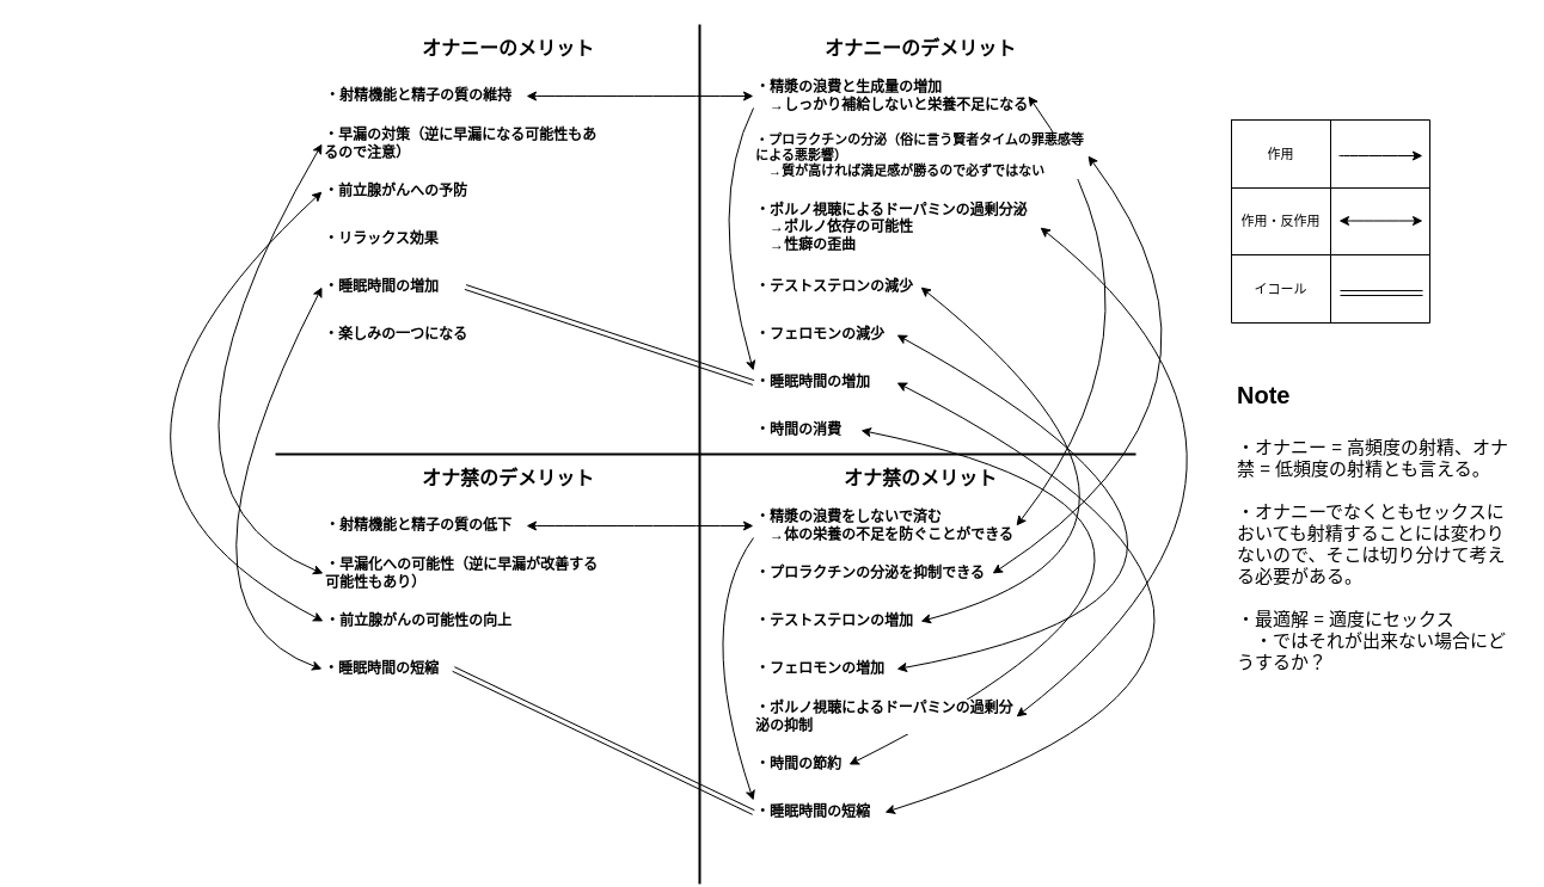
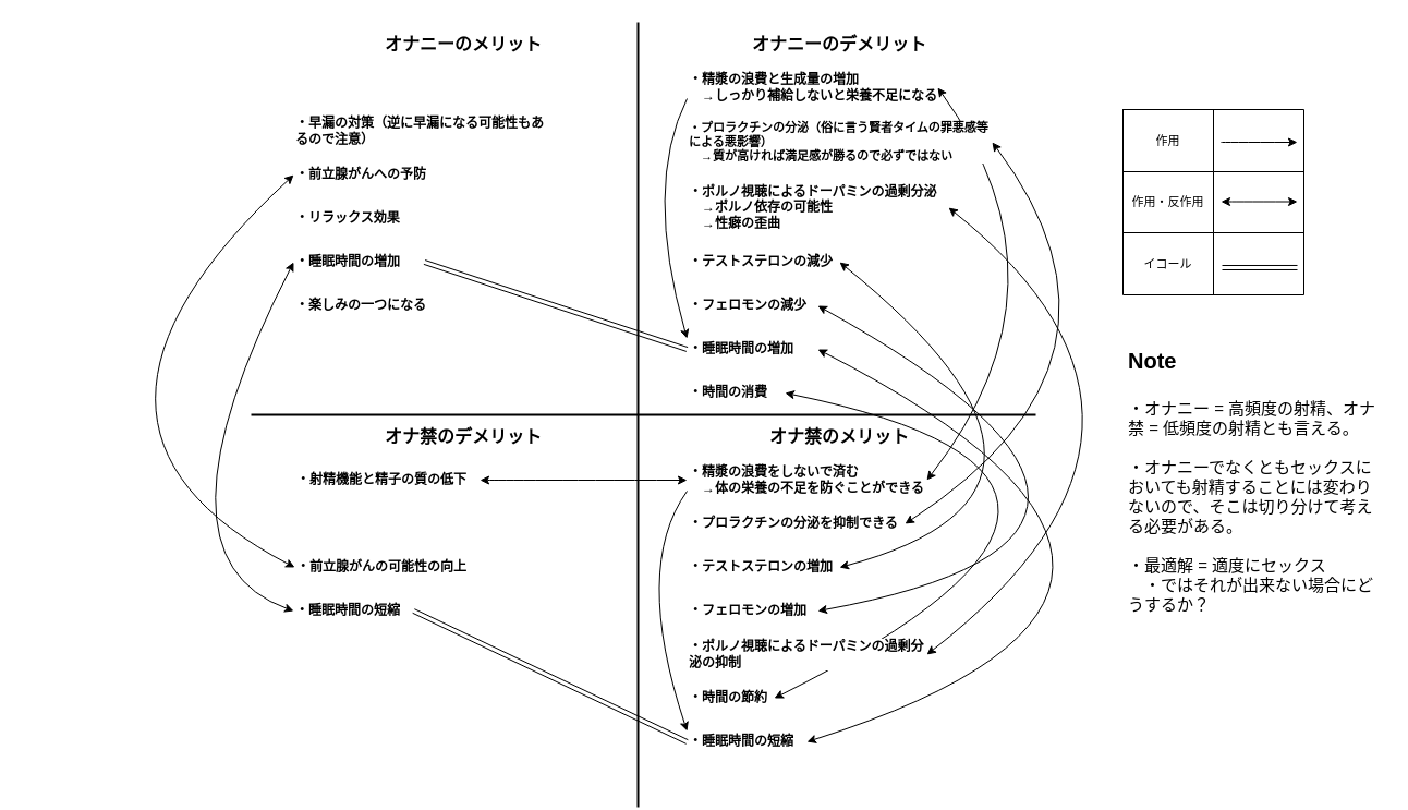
  <mxCell id="0" />
  <mxCell id="1" parent="0" />
  <mxCell id="2" value="" style="endArrow=classic;html=1;labelBackgroundColor=none;fontSize=11;fontColor=#000000;curved=1;startArrow=classic;startFill=1;exitX=1;exitY=0.5;exitDx=0;exitDy=0;entryX=1;entryY=0.5;entryDx=0;entryDy=0;" edge="1" parent="1" source="20" target="30"><mxGeometry width="50" height="50" relative="1" as="geometry"><mxPoint x="1080" y="410" as="sourcePoint" /><mxPoint x="1130" y="360" as="targetPoint" /><Array as="points"><mxPoint x="1110" y="440" /></Array></mxGeometry></mxCell>
  <mxCell id="3" value="" style="line;strokeWidth=2;html=1;labelBackgroundColor=none;fontSize=11;fontColor=#000000;" vertex="1" parent="1"><mxGeometry x="230" y="375" width="720" height="10" as="geometry" /></mxCell>
  <mxCell id="4" value="" style="line;strokeWidth=2;html=1;labelBackgroundColor=default;fontSize=11;fontColor=#000000;rotation=90;" vertex="1" parent="1"><mxGeometry x="225" y="375" width="720" height="10" as="geometry" /></mxCell>
- <mxCell id="5" value="・射精機能と精子の質の維持" style="text;strokeColor=none;align=left;fillColor=none;html=1;verticalAlign=middle;whiteSpace=wrap;rounded=0;fontStyle=1;labelBackgroundColor=default;" vertex="1" parent="1"><mxGeometry x="270" y="60" width="170" height="40" as="geometry" /></mxCell>
  <mxCell id="6" value="・精漿の浪費と生成量の増加&lt;br&gt;　→しっかり補給しないと栄養不足になる" style="text;strokeColor=none;align=left;fillColor=none;html=1;verticalAlign=middle;whiteSpace=wrap;rounded=0;fontStyle=1;labelBackgroundColor=default;" vertex="1" parent="1"><mxGeometry x="630" y="60" width="230" height="40" as="geometry" /></mxCell>
- <mxCell id="7" value="" style="curved=1;endArrow=classic;html=1;exitX=1;exitY=0.5;exitDx=0;exitDy=0;entryX=0;entryY=0.5;entryDx=0;entryDy=0;startArrow=classic;startFill=1;labelBackgroundColor=default;" edge="1" parent="1" source="5" target="6"><mxGeometry width="50" height="50" relative="1" as="geometry"><mxPoint x="420" y="295" as="sourcePoint" /><mxPoint x="490.711" y="245" as="targetPoint" /></mxGeometry></mxCell>
  <mxCell id="8" value="・早漏の対策（逆に早漏になる可能性もあるので注意）" style="text;strokeColor=none;align=left;fillColor=none;html=1;verticalAlign=middle;whiteSpace=wrap;rounded=0;fontStyle=1;labelBackgroundColor=default;" vertex="1" parent="1"><mxGeometry x="269" y="100" width="240" height="40" as="geometry" /></mxCell>
  <mxCell id="9" value="・前立腺がんへの予防" style="text;strokeColor=none;align=left;fillColor=none;html=1;verticalAlign=middle;whiteSpace=wrap;rounded=0;fontStyle=1;labelBackgroundColor=default;" vertex="1" parent="1"><mxGeometry x="269" y="140" width="140" height="40" as="geometry" /></mxCell>
  <mxCell id="10" value="・リラックス効果&lt;span style=&quot;color: rgba(0, 0, 0, 0); font-family: monospace; font-size: 0px;&quot;&gt;%3CmxGraphModel%3E%3Croot%3E%3CmxCell%20id%3D%220%22%2F%3E%3CmxCell%20id%3D%221%22%20parent%3D%220%22%2F%3E%3CmxCell%20id%3D%222%22%20value%3D%22%E5%89%8D%E7%AB%8B%E8%85%BA%E3%81%8C%E3%82%93%E3%81%B8%E3%81%AE%E4%BA%88%E9%98%B2%22%20style%3D%22text%3BstrokeColor%3Dnone%3Balign%3Dleft%3BfillColor%3Dnone%3Bhtml%3D1%3BverticalAlign%3Dmiddle%3BwhiteSpace%3Dwrap%3Brounded%3D0%3B%22%20vertex%3D%221%22%20parent%3D%221%22%3E%3CmxGeometry%20x%3D%2280%22%20y%3D%22240%22%20width%3D%22120%22%20height%3D%2240%22%20as%3D%22geometry%22%2F%3E%3C%2FmxCell%3E%3C%2Froot%3E%3C%2FmxGraphModel%3E&lt;/span&gt;" style="text;strokeColor=none;align=left;fillColor=none;html=1;verticalAlign=middle;whiteSpace=wrap;rounded=0;fontStyle=1;labelBackgroundColor=default;" vertex="1" parent="1"><mxGeometry x="269" y="180" width="120" height="40" as="geometry" /></mxCell>
  <mxCell id="11" value="・楽しみの一つになる" style="text;strokeColor=none;align=left;fillColor=none;html=1;verticalAlign=middle;whiteSpace=wrap;rounded=0;fontStyle=1;labelBackgroundColor=default;" vertex="1" parent="1"><mxGeometry x="269" y="260" width="140" height="40" as="geometry" /></mxCell>
  <mxCell id="12" value="・睡眠時間の増加" style="text;strokeColor=none;align=left;fillColor=none;html=1;verticalAlign=middle;whiteSpace=wrap;rounded=0;fontStyle=1;labelBackgroundColor=default;" vertex="1" parent="1"><mxGeometry x="269" y="220" width="120" height="40" as="geometry" /></mxCell>
  <mxCell id="13" value="・精漿の浪費をしないで済む&lt;br&gt;　→体の栄養の不足を防ぐことができる" style="text;strokeColor=none;align=left;fillColor=none;html=1;verticalAlign=middle;whiteSpace=wrap;rounded=0;fontStyle=1;labelBackgroundColor=default;" vertex="1" parent="1"><mxGeometry x="630" y="420" width="220" height="40" as="geometry" /></mxCell>
  <mxCell id="14" value="" style="curved=1;endArrow=classic;html=1;exitX=1;exitY=0.5;exitDx=0;exitDy=0;entryX=1;entryY=0.5;entryDx=0;entryDy=0;fontColor=#000000;fontStyle=0;startArrow=classic;startFill=1;" edge="1" parent="1" source="6" target="13"><mxGeometry width="50" height="50" relative="1" as="geometry"><mxPoint x="850" y="79.5" as="sourcePoint" /><mxPoint x="1100" y="79.5" as="targetPoint" /><Array as="points"><mxPoint x="990" y="260" /></Array></mxGeometry></mxCell>
  <mxCell id="15" value="・プロラクチンの分泌（俗に言う賢者タイムの罪悪感等による悪影響）&lt;br style=&quot;font-size: 11px;&quot;&gt;　→質が高ければ満足感が勝るので必ずではない" style="text;strokeColor=none;align=left;fillColor=none;html=1;verticalAlign=middle;whiteSpace=wrap;rounded=0;fontStyle=1;labelBackgroundColor=default;fontSize=11;" vertex="1" parent="1"><mxGeometry x="630" y="100" width="280" height="60" as="geometry" /></mxCell>
  <mxCell id="16" value="・プロラクチンの分泌を抑制できる" style="text;strokeColor=none;align=left;fillColor=none;html=1;verticalAlign=middle;whiteSpace=wrap;rounded=0;fontStyle=1;labelBackgroundColor=default;" vertex="1" parent="1"><mxGeometry x="630" y="460" width="200" height="40" as="geometry" /></mxCell>
  <mxCell id="17" value="" style="endArrow=classic;html=1;fontColor=#000000;exitX=1;exitY=0.5;exitDx=0;exitDy=0;curved=1;entryX=1;entryY=0.5;entryDx=0;entryDy=0;startArrow=classic;startFill=1;" edge="1" parent="1" source="15" target="16"><mxGeometry width="50" height="50" relative="1" as="geometry"><mxPoint x="930" y="180" as="sourcePoint" /><mxPoint x="980" y="130" as="targetPoint" /><Array as="points"><mxPoint x="1060" y="330" /></Array></mxGeometry></mxCell>
  <mxCell id="18" value="・ポルノ視聴によるドーパミンの過剰分泌&lt;br&gt;　→ポルノ依存の可能性&lt;br&gt;　→性癖の歪曲" style="text;strokeColor=none;align=left;fillColor=none;html=1;verticalAlign=middle;whiteSpace=wrap;rounded=0;fontStyle=1;labelBackgroundColor=default;" vertex="1" parent="1"><mxGeometry x="630" y="160" width="240" height="60" as="geometry" /></mxCell>
  <mxCell id="19" value="・テストステロンの減少" style="text;strokeColor=none;align=left;fillColor=none;html=1;verticalAlign=middle;whiteSpace=wrap;rounded=0;fontStyle=1;labelBackgroundColor=default;" vertex="1" parent="1"><mxGeometry x="630" y="220" width="140" height="40" as="geometry" /></mxCell>
  <mxCell id="20" value="・時間の消費" style="text;strokeColor=none;align=left;fillColor=none;html=1;verticalAlign=middle;whiteSpace=wrap;rounded=0;fontStyle=1;labelBackgroundColor=default;" vertex="1" parent="1"><mxGeometry x="630" y="340" width="90" height="40" as="geometry" /></mxCell>
  <mxCell id="21" value="・睡眠時間の増加" style="text;strokeColor=none;align=left;fillColor=none;html=1;verticalAlign=middle;whiteSpace=wrap;rounded=0;fontStyle=1;labelBackgroundColor=default;" vertex="1" parent="1"><mxGeometry x="630" y="300" width="120" height="40" as="geometry" /></mxCell>
  <mxCell id="22" value="" style="curved=1;endArrow=classic;html=1;exitX=1;exitY=0.5;exitDx=0;exitDy=0;entryX=0;entryY=0.5;entryDx=0;entryDy=0;startArrow=classic;startFill=1;shape=link;labelBackgroundColor=default;" edge="1" parent="1" source="12" target="21"><mxGeometry width="50" height="50" relative="1" as="geometry"><mxPoint x="420" y="310" as="sourcePoint" /><mxPoint x="670" y="310" as="targetPoint" /></mxGeometry></mxCell>
  <mxCell id="23" value="・テストステロンの増加" style="text;strokeColor=none;align=left;fillColor=none;html=1;verticalAlign=middle;whiteSpace=wrap;rounded=0;fontStyle=1;labelBackgroundColor=default;" vertex="1" parent="1"><mxGeometry x="630" y="500" width="140" height="40" as="geometry" /></mxCell>
  <mxCell id="24" value="" style="endArrow=classic;html=1;fontColor=#000000;curved=1;exitX=1;exitY=0.5;exitDx=0;exitDy=0;entryX=1;entryY=0.5;entryDx=0;entryDy=0;startArrow=classic;startFill=1;" edge="1" parent="1" source="19" target="23"><mxGeometry width="50" height="50" relative="1" as="geometry"><mxPoint x="850" y="230" as="sourcePoint" /><mxPoint x="900" y="180" as="targetPoint" /><Array as="points"><mxPoint x="1030" y="450" /></Array></mxGeometry></mxCell>
  <mxCell id="25" value="・睡眠時間の短縮" style="text;strokeColor=none;align=left;fillColor=none;html=1;verticalAlign=middle;whiteSpace=wrap;rounded=0;fontStyle=1;labelBackgroundColor=default;" vertex="1" parent="1"><mxGeometry x="630" y="660" width="110" height="40" as="geometry" /></mxCell>
  <mxCell id="26" value="・フェロモンの増加" style="text;strokeColor=none;align=left;fillColor=none;html=1;verticalAlign=middle;whiteSpace=wrap;rounded=0;fontStyle=1;labelBackgroundColor=default;" vertex="1" parent="1"><mxGeometry x="630" y="540" width="120" height="40" as="geometry" /></mxCell>
  <mxCell id="27" value="・ポルノ視聴によるドーパミンの過剰分泌の抑制" style="text;strokeColor=none;align=left;fillColor=none;html=1;verticalAlign=middle;whiteSpace=wrap;rounded=0;fontStyle=1;labelBackgroundColor=default;" vertex="1" parent="1"><mxGeometry x="630" y="580" width="220" height="40" as="geometry" /></mxCell>
  <mxCell id="28" value="" style="endArrow=classic;html=1;fontSize=11;fontColor=#000000;curved=1;exitX=1;exitY=0.5;exitDx=0;exitDy=0;entryX=1;entryY=0.5;entryDx=0;entryDy=0;startArrow=classic;startFill=1;" edge="1" parent="1" source="27" target="18"><mxGeometry width="50" height="50" relative="1" as="geometry"><mxPoint x="890" y="610" as="sourcePoint" /><mxPoint x="940" y="560" as="targetPoint" /><Array as="points"><mxPoint x="1120" y="390" /></Array></mxGeometry></mxCell>
  <mxCell id="29" value="" style="endArrow=classic;html=1;fontSize=11;fontColor=#000000;curved=1;exitX=0;exitY=0.75;exitDx=0;exitDy=0;entryX=0;entryY=0.25;entryDx=0;entryDy=0;labelBackgroundColor=default;" edge="1" parent="1" source="13" target="25"><mxGeometry width="50" height="50" relative="1" as="geometry"><mxPoint x="540" y="510" as="sourcePoint" /><mxPoint x="590" y="460" as="targetPoint" /><Array as="points"><mxPoint x="580" y="520" /></Array></mxGeometry></mxCell>
  <mxCell id="30" value="・時間の節約" style="text;strokeColor=none;align=left;fillColor=none;html=1;verticalAlign=middle;whiteSpace=wrap;rounded=0;fontStyle=1;labelBackgroundColor=default;" vertex="1" parent="1"><mxGeometry x="630" y="620" width="80" height="40" as="geometry" /></mxCell>
  <mxCell id="31" value="・射精機能と精子の質の低下" style="text;strokeColor=none;align=left;fillColor=none;html=1;verticalAlign=middle;whiteSpace=wrap;rounded=0;fontStyle=1;labelBackgroundColor=default;" vertex="1" parent="1"><mxGeometry x="270" y="420" width="170" height="40" as="geometry" /></mxCell>
- <mxCell id="32" value="・早漏化への可能性（逆に早漏が改善する可能性もあり）" style="text;strokeColor=none;align=left;fillColor=none;html=1;verticalAlign=middle;whiteSpace=wrap;rounded=0;fontStyle=1;labelBackgroundColor=default;" vertex="1" parent="1"><mxGeometry x="270" y="460" width="240" height="40" as="geometry" /></mxCell>
- <mxCell id="33" value="" style="endArrow=classic;html=1;fontSize=11;fontColor=#000000;curved=1;exitX=0;exitY=0.5;exitDx=0;exitDy=0;entryX=0;entryY=0.5;entryDx=0;entryDy=0;startArrow=classic;startFill=1;" edge="1" parent="1" source="8" target="32"><mxGeometry width="50" height="50" relative="1" as="geometry"><mxPoint x="40" y="400" as="sourcePoint" /><mxPoint x="90" y="350" as="targetPoint" /><Array as="points"><mxPoint x="100" y="410" /></Array></mxGeometry></mxCell>
  <mxCell id="34" value="・睡眠時間の短縮" style="text;strokeColor=none;align=left;fillColor=none;html=1;verticalAlign=middle;whiteSpace=wrap;rounded=0;fontStyle=1;labelBackgroundColor=default;" vertex="1" parent="1"><mxGeometry x="269" y="540" width="110" height="40" as="geometry" /></mxCell>
  <mxCell id="35" value="" style="curved=1;endArrow=classic;html=1;exitX=1;exitY=0.5;exitDx=0;exitDy=0;startArrow=classic;startFill=1;shape=link;entryX=0;entryY=0.5;entryDx=0;entryDy=0;labelBackgroundColor=default;" edge="1" parent="1" source="34" target="25"><mxGeometry width="50" height="50" relative="1" as="geometry"><mxPoint x="430" y="660" as="sourcePoint" /><mxPoint x="530" y="640" as="targetPoint" /></mxGeometry></mxCell>
  <mxCell id="36" value="・フェロモンの減少" style="text;strokeColor=none;align=left;fillColor=none;html=1;verticalAlign=middle;whiteSpace=wrap;rounded=0;fontStyle=1;labelBackgroundColor=default;" vertex="1" parent="1"><mxGeometry x="630" y="260" width="120" height="40" as="geometry" /></mxCell>
  <mxCell id="37" value="" style="endArrow=classic;html=1;fontSize=11;fontColor=#000000;curved=1;exitX=1;exitY=0.5;exitDx=0;exitDy=0;entryX=1;entryY=0.5;entryDx=0;entryDy=0;startArrow=classic;startFill=1;" edge="1" parent="1" source="36" target="26"><mxGeometry width="50" height="50" relative="1" as="geometry"><mxPoint x="840" y="280" as="sourcePoint" /><mxPoint x="1160" y="310" as="targetPoint" /><Array as="points"><mxPoint x="1130" y="490" /></Array></mxGeometry></mxCell>
  <mxCell id="38" value="" style="endArrow=classic;html=1;fontSize=11;fontColor=#000000;curved=1;exitX=1;exitY=0.5;exitDx=0;exitDy=0;entryX=0;entryY=0.5;entryDx=0;entryDy=0;startArrow=classic;startFill=1;labelBackgroundColor=default;" edge="1" parent="1" source="31" target="13"><mxGeometry width="50" height="50" relative="1" as="geometry"><mxPoint x="500" y="430" as="sourcePoint" /><mxPoint x="550" y="380" as="targetPoint" /></mxGeometry></mxCell>
  <mxCell id="39" value="・前立腺がんの可能性の向上" style="text;strokeColor=none;align=left;fillColor=none;html=1;verticalAlign=middle;whiteSpace=wrap;rounded=0;fontStyle=1;labelBackgroundColor=default;" vertex="1" parent="1"><mxGeometry x="270" y="500" width="170" height="40" as="geometry" /></mxCell>
  <mxCell id="40" value="" style="endArrow=classic;html=1;fontSize=11;fontColor=#000000;curved=1;exitX=0;exitY=0.5;exitDx=0;exitDy=0;entryX=0;entryY=0.5;entryDx=0;entryDy=0;startArrow=classic;startFill=1;" edge="1" parent="1" source="39" target="9"><mxGeometry width="50" height="50" relative="1" as="geometry"><mxPoint x="180" y="580" as="sourcePoint" /><mxPoint x="230" y="530" as="targetPoint" /><Array as="points"><mxPoint x="20" y="390" /></Array></mxGeometry></mxCell>
  <mxCell id="41" value="" style="endArrow=classic;html=1;fontSize=11;fontColor=#000000;curved=1;exitX=1;exitY=0.5;exitDx=0;exitDy=0;entryX=1;entryY=0.5;entryDx=0;entryDy=0;startArrow=classic;startFill=1;" edge="1" parent="1" source="25" target="21"><mxGeometry width="50" height="50" relative="1" as="geometry"><mxPoint x="980" y="650" as="sourcePoint" /><mxPoint x="1030" y="600" as="targetPoint" /><Array as="points"><mxPoint x="1180" y="540" /></Array></mxGeometry></mxCell>
  <mxCell id="42" value="" style="endArrow=classic;html=1;fontSize=11;fontColor=#000000;curved=1;exitX=0;exitY=0.5;exitDx=0;exitDy=0;entryX=0;entryY=0.5;entryDx=0;entryDy=0;startArrow=classic;startFill=1;" edge="1" parent="1" source="34" target="12"><mxGeometry width="50" height="50" relative="1" as="geometry"><mxPoint x="140" y="660" as="sourcePoint" /><mxPoint x="190" y="610" as="targetPoint" /><Array as="points"><mxPoint x="130" y="510" /></Array></mxGeometry></mxCell>
  <mxCell id="43" value="v" style="group;labelBackgroundColor=none;" vertex="1" connectable="0" parent="1"><mxGeometry x="1030" y="100" width="166" height="170" as="geometry" /></mxCell>
  <mxCell id="44" value="" style="group" vertex="1" connectable="0" parent="43"><mxGeometry width="166" height="170" as="geometry" /></mxCell>
  <mxCell id="45" value="" style="shape=table;html=1;whiteSpace=wrap;startSize=0;container=1;collapsible=0;childLayout=tableLayout;labelBackgroundColor=none;fontSize=11;fontColor=#000000;" vertex="1" parent="44"><mxGeometry width="166" height="170" as="geometry" /></mxCell>
  <mxCell id="46" value="" style="shape=tableRow;horizontal=0;startSize=0;swimlaneHead=0;swimlaneBody=0;top=0;left=0;bottom=0;right=0;collapsible=0;dropTarget=0;fillColor=none;points=[[0,0.5],[1,0.5]];portConstraint=eastwest;labelBackgroundColor=none;fontSize=11;fontColor=#000000;" vertex="1" parent="45"><mxGeometry width="166" height="57" as="geometry" /></mxCell>
  <mxCell id="47" value="&lt;span style=&quot;&quot;&gt;作用&lt;/span&gt;" style="shape=partialRectangle;html=1;whiteSpace=wrap;connectable=0;fillColor=none;top=0;left=0;bottom=0;right=0;overflow=hidden;labelBackgroundColor=none;fontSize=11;fontColor=#000000;" vertex="1" parent="46"><mxGeometry width="83" height="57" as="geometry"><mxRectangle width="83" height="57" as="alternateBounds" /></mxGeometry></mxCell>
  <mxCell id="48" value="" style="shape=partialRectangle;html=1;whiteSpace=wrap;connectable=0;fillColor=none;top=0;left=0;bottom=0;right=0;overflow=hidden;labelBackgroundColor=none;fontSize=11;fontColor=#000000;" vertex="1" parent="46"><mxGeometry x="83" width="83" height="57" as="geometry"><mxRectangle width="83" height="57" as="alternateBounds" /></mxGeometry></mxCell>
  <mxCell id="49" value="" style="shape=tableRow;horizontal=0;startSize=0;swimlaneHead=0;swimlaneBody=0;top=0;left=0;bottom=0;right=0;collapsible=0;dropTarget=0;fillColor=none;points=[[0,0.5],[1,0.5]];portConstraint=eastwest;labelBackgroundColor=none;fontSize=11;fontColor=#000000;" vertex="1" parent="45"><mxGeometry y="57" width="166" height="56" as="geometry" /></mxCell>
  <mxCell id="50" value="作用・反作用" style="shape=partialRectangle;html=1;whiteSpace=wrap;connectable=0;fillColor=none;top=0;left=0;bottom=0;right=0;overflow=hidden;labelBackgroundColor=none;fontSize=11;fontColor=#000000;" vertex="1" parent="49"><mxGeometry width="83" height="56" as="geometry"><mxRectangle width="83" height="56" as="alternateBounds" /></mxGeometry></mxCell>
  <mxCell id="51" value="" style="shape=partialRectangle;html=1;whiteSpace=wrap;connectable=0;fillColor=none;top=0;left=0;bottom=0;right=0;overflow=hidden;labelBackgroundColor=none;fontSize=11;fontColor=#000000;" vertex="1" parent="49"><mxGeometry x="83" width="83" height="56" as="geometry"><mxRectangle width="83" height="56" as="alternateBounds" /></mxGeometry></mxCell>
  <mxCell id="52" value="" style="shape=tableRow;horizontal=0;startSize=0;swimlaneHead=0;swimlaneBody=0;top=0;left=0;bottom=0;right=0;collapsible=0;dropTarget=0;fillColor=none;points=[[0,0.5],[1,0.5]];portConstraint=eastwest;labelBackgroundColor=none;fontSize=11;fontColor=#000000;" vertex="1" parent="45"><mxGeometry y="113" width="166" height="57" as="geometry" /></mxCell>
  <mxCell id="53" value="イコール" style="shape=partialRectangle;html=1;whiteSpace=wrap;connectable=0;fillColor=none;top=0;left=0;bottom=0;right=0;overflow=hidden;labelBackgroundColor=none;fontSize=11;fontColor=#000000;" vertex="1" parent="52"><mxGeometry width="83" height="57" as="geometry"><mxRectangle width="83" height="57" as="alternateBounds" /></mxGeometry></mxCell>
  <mxCell id="54" value="" style="shape=partialRectangle;html=1;whiteSpace=wrap;connectable=0;fillColor=none;top=0;left=0;bottom=0;right=0;overflow=hidden;labelBackgroundColor=none;fontSize=11;fontColor=#000000;" vertex="1" parent="52"><mxGeometry x="83" width="83" height="57" as="geometry"><mxRectangle width="83" height="57" as="alternateBounds" /></mxGeometry></mxCell>
  <mxCell id="55" value="" style="endArrow=classic;html=1;fontSize=11;fontColor=#000000;curved=1;labelBackgroundColor=none;" edge="1" parent="44"><mxGeometry width="50" height="50" relative="1" as="geometry"><mxPoint x="90" y="30" as="sourcePoint" /><mxPoint x="160" y="30" as="targetPoint" /></mxGeometry></mxCell>
  <mxCell id="56" value="" style="endArrow=classic;html=1;labelBackgroundColor=none;fontSize=11;fontColor=#000000;curved=1;entryX=0.964;entryY=0.491;entryDx=0;entryDy=0;entryPerimeter=0;startArrow=classic;startFill=1;" edge="1" parent="44" target="49"><mxGeometry width="50" height="50" relative="1" as="geometry"><mxPoint x="90" y="84.5" as="sourcePoint" /><mxPoint x="140" y="84.5" as="targetPoint" /></mxGeometry></mxCell>
  <mxCell id="57" value="" style="endArrow=none;html=1;labelBackgroundColor=none;fontSize=11;fontColor=#000000;curved=1;shape=link;entryX=0.964;entryY=0.561;entryDx=0;entryDy=0;entryPerimeter=0;" edge="1" parent="44" target="52"><mxGeometry width="50" height="50" relative="1" as="geometry"><mxPoint x="91" y="145" as="sourcePoint" /><mxPoint x="160" y="142" as="targetPoint" /></mxGeometry></mxCell>
  <mxCell id="58" value="オナニーのメリット" style="text;strokeColor=none;align=center;fillColor=none;html=1;verticalAlign=middle;whiteSpace=wrap;rounded=0;labelBackgroundColor=default;fontSize=16;fontColor=#000000;fontStyle=1" vertex="1" parent="1"><mxGeometry x="270" y="20" width="310" height="40" as="geometry" /></mxCell>
  <mxCell id="59" value="オナニーのデメリット" style="text;strokeColor=none;align=center;fillColor=none;html=1;verticalAlign=middle;whiteSpace=wrap;rounded=0;labelBackgroundColor=default;fontSize=16;fontColor=#000000;fontStyle=1" vertex="1" parent="1"><mxGeometry x="590" y="20" width="360" height="40" as="geometry" /></mxCell>
  <mxCell id="60" value="オナ禁のデメリット" style="text;strokeColor=none;align=center;fillColor=none;html=1;verticalAlign=middle;whiteSpace=wrap;rounded=0;labelBackgroundColor=default;fontSize=16;fontColor=#000000;fontStyle=1" vertex="1" parent="1"><mxGeometry x="270" y="380" width="310" height="40" as="geometry" /></mxCell>
  <mxCell id="61" value="オナ禁のメリット" style="text;strokeColor=none;align=center;fillColor=none;html=1;verticalAlign=middle;whiteSpace=wrap;rounded=0;labelBackgroundColor=none;fontSize=16;fontColor=#000000;fontStyle=1" vertex="1" parent="1"><mxGeometry x="590" y="380" width="360" height="40" as="geometry" /></mxCell>
  <mxCell id="62" value="&lt;h1&gt;&lt;span style=&quot;text-align: center;&quot;&gt;&lt;font style=&quot;font-size: 20px;&quot;&gt;Note&lt;/font&gt;&lt;/span&gt;&lt;br&gt;&lt;/h1&gt;&lt;div style=&quot;border-color: var(--border-color);&quot;&gt;&lt;span style=&quot;border-color: var(--border-color); background-color: initial;&quot;&gt;・オナニー = 高頻度の射精、オナ禁 = 低頻度の射精とも言える。&lt;/span&gt;&lt;/div&gt;&lt;div style=&quot;border-color: var(--border-color);&quot;&gt;&lt;span style=&quot;border-color: var(--border-color); background-color: initial;&quot;&gt;&lt;br&gt;&lt;/span&gt;&lt;/div&gt;&lt;div style=&quot;border-color: var(--border-color);&quot;&gt;&lt;span style=&quot;border-color: var(--border-color); background-color: initial;&quot;&gt;・オナニーでなくともセックスにおいても射精することには変わりないので、そこは切り分けて考える必要がある。&lt;br&gt;&lt;/span&gt;&lt;/div&gt;&lt;div style=&quot;border-color: var(--border-color);&quot;&gt;&lt;span style=&quot;border-color: var(--border-color); background-color: initial;&quot;&gt;&lt;br&gt;&lt;/span&gt;&lt;/div&gt;&lt;div style=&quot;border-color: var(--border-color);&quot;&gt;&lt;span style=&quot;border-color: var(--border-color); background-color: initial;&quot;&gt;・最適解 = 適度にセックス&lt;/span&gt;&lt;/div&gt;&lt;div style=&quot;border-color: var(--border-color);&quot;&gt;&lt;span style=&quot;border-color: var(--border-color); background-color: initial;&quot;&gt;　・ではそれが出来ない場合にどうするか？&lt;/span&gt;&lt;/div&gt;&lt;div style=&quot;border-color: var(--border-color); text-align: left;&quot;&gt;&lt;br&gt;&lt;/div&gt;" style="text;html=1;strokeColor=none;fillColor=none;spacing=5;spacingTop=-20;whiteSpace=wrap;overflow=hidden;rounded=0;labelBackgroundColor=none;fontSize=15;fontColor=#000000;" vertex="1" parent="1"><mxGeometry x="1030" y="300" width="240" height="380" as="geometry" /></mxCell>
  <mxCell id="63" value="" style="endArrow=classic;html=1;fontSize=11;fontColor=#000000;curved=1;exitX=0;exitY=0.75;exitDx=0;exitDy=0;entryX=0;entryY=0.25;entryDx=0;entryDy=0;labelBackgroundColor=default;" edge="1" parent="1" source="6" target="21"><mxGeometry width="50" height="50" relative="1" as="geometry"><mxPoint x="615" y="110" as="sourcePoint" /><mxPoint x="615" y="330" as="targetPoint" /><Array as="points"><mxPoint x="590" y="170" /></Array></mxGeometry></mxCell>
